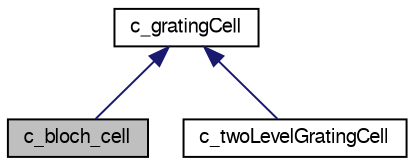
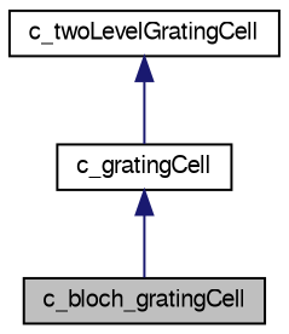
  digraph {
    node [color=black fillcolor=white fontname=FreeSans fontsize=10 shape=record style=filled]
    edge [color=midnightblue dir=back fontname=FreeSans fontsize=10 labelfontname=FreeSans labelfontsize=10 style=solid]
-   n1 [fillcolor=grey75 fontcolor=black height=0.2 label=c_bloch_cell width=0.4]
+   n1 [fillcolor=grey75 fontcolor=black height=0.2 label=c_bloch_gratingCell width=0.4]
    n2 [height=0.2 label=c_gratingCell width=0.4]
    n3 [height=0.2 label=c_twoLevelGratingCell width=0.4]
    n2 -> n1
-   n2 -> n3
+   n3 -> n2
  }
